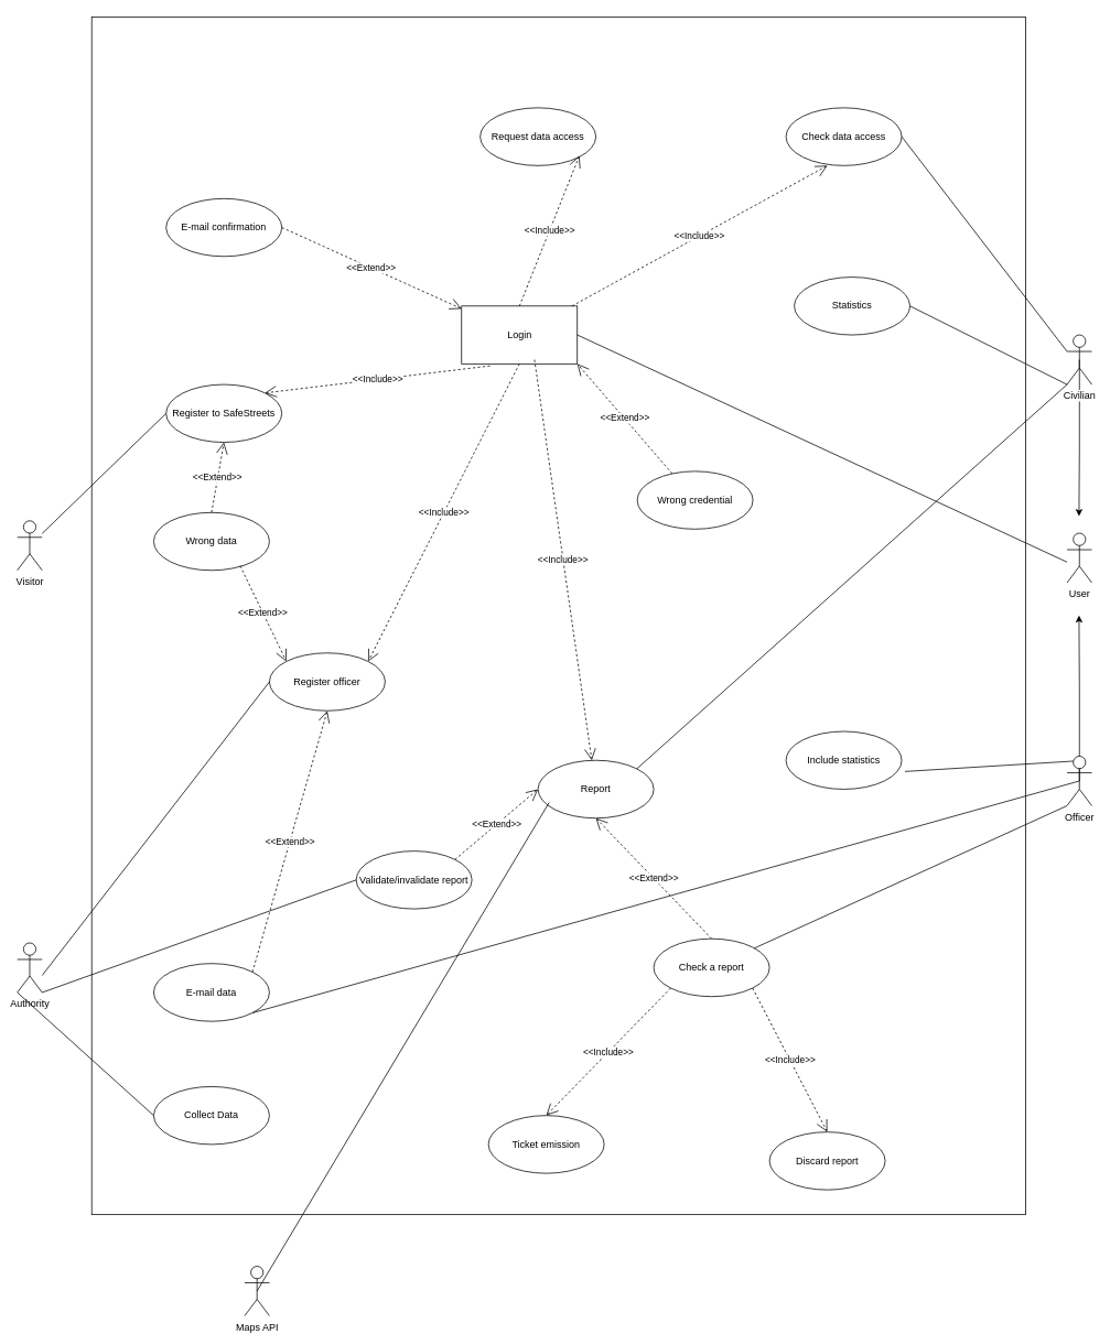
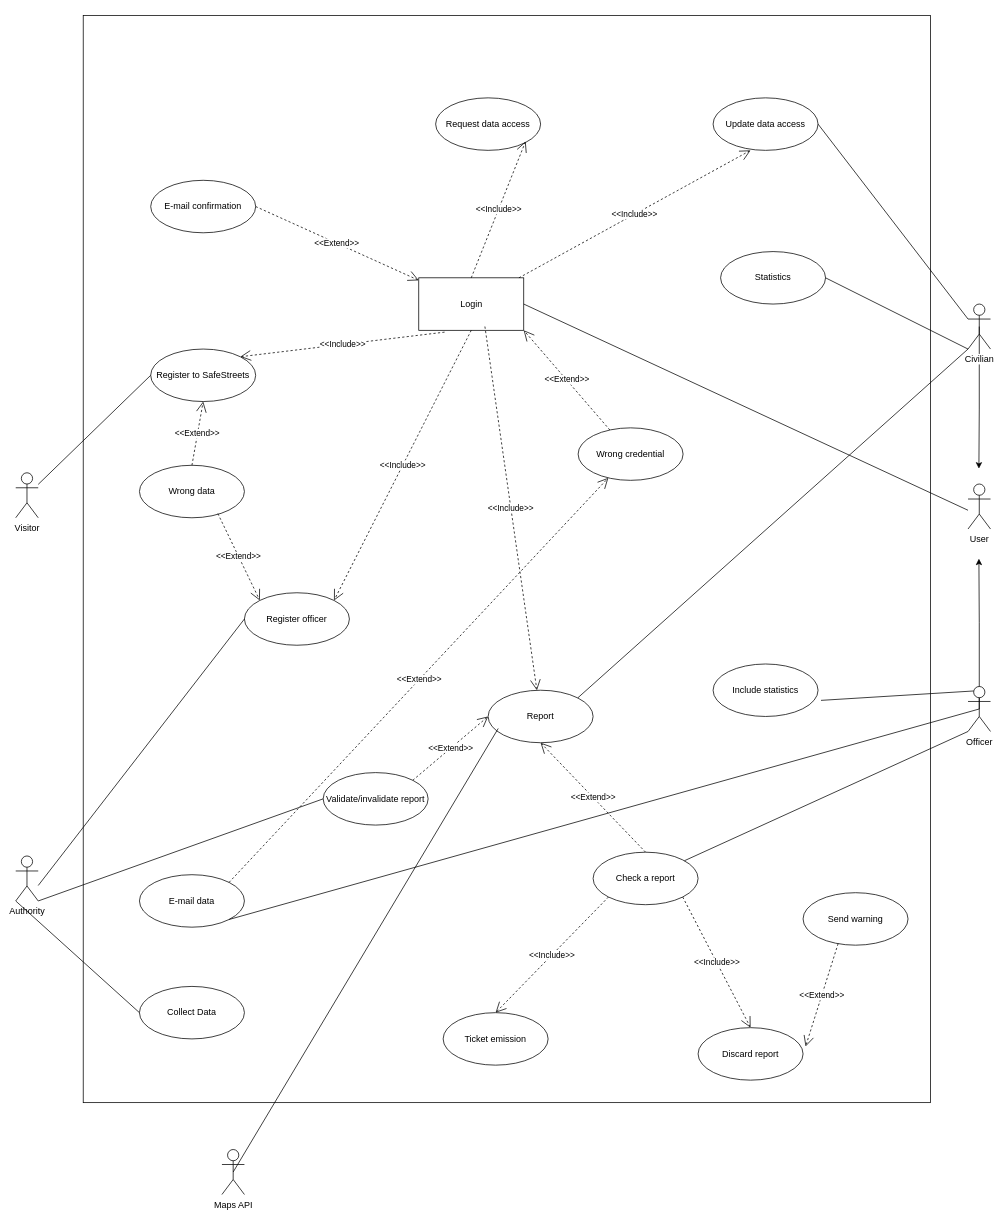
  <mxCell id="0" />
  <mxCell id="1" parent="0" />
  <mxCell id="2" value="" style="rounded=0;whiteSpace=wrap;html=1;" parent="1" vertex="1"><mxGeometry x="110" y="20" width="1130" height="1450" as="geometry" /></mxCell>
  <mxCell id="3" value="Visitor" style="shape=umlActor;verticalLabelPosition=bottom;labelBackgroundColor=#ffffff;verticalAlign=top;html=1;" parent="1" vertex="1"><mxGeometry x="20" y="630" width="30" height="60" as="geometry" /></mxCell>
  <mxCell id="4" value="Register to SafeStreets" style="ellipse;whiteSpace=wrap;html=1;" parent="1" vertex="1"><mxGeometry x="200" y="465" width="140" height="70" as="geometry" /></mxCell>
  <mxCell id="5" value="Authority&lt;br&gt;" style="shape=umlActor;verticalLabelPosition=bottom;labelBackgroundColor=#ffffff;verticalAlign=top;html=1;" parent="1" vertex="1"><mxGeometry x="20" y="1141.042" width="30" height="60" as="geometry" /></mxCell>
  <mxCell id="6" value="Register officer" style="ellipse;whiteSpace=wrap;html=1;" parent="1" vertex="1"><mxGeometry x="325" y="790" width="140" height="70" as="geometry" /></mxCell>
  <mxCell id="7" value="Login" style="whiteSpace=wrap;html=1;rounded=0;" parent="1" vertex="1"><mxGeometry x="557.5" y="370" width="140" height="70" as="geometry" /></mxCell>
  <mxCell id="8" value="&amp;lt;&amp;lt;Extend&amp;gt;&amp;gt;" style="endArrow=open;endSize=12;dashed=1;html=1;entryX=1;entryY=1;entryDx=0;entryDy=0;" parent="1" source="11" target="7" edge="1"><mxGeometry width="160" relative="1" as="geometry"><mxPoint x="928.5" y="525.237" as="sourcePoint" /><mxPoint x="831.85" y="587.019" as="targetPoint" /></mxGeometry></mxCell>
  <mxCell id="9" value="&amp;lt;&amp;lt;Include&amp;gt;&amp;gt;&lt;br&gt;" style="endArrow=open;endSize=12;dashed=1;html=1;entryX=1;entryY=0;entryDx=0;entryDy=0;exitX=0.246;exitY=1.035;exitDx=0;exitDy=0;exitPerimeter=0;" parent="1" source="7" target="4" edge="1"><mxGeometry width="160" relative="1" as="geometry"><mxPoint x="660" y="340" as="sourcePoint" /><mxPoint x="667.36" y="650.183" as="targetPoint" /></mxGeometry></mxCell>
  <mxCell id="10" value="&amp;lt;&amp;lt;Include&amp;gt;&amp;gt;&lt;br&gt;" style="endArrow=open;endSize=12;dashed=1;html=1;entryX=1;entryY=0;entryDx=0;entryDy=0;exitX=0.5;exitY=1;exitDx=0;exitDy=0;" parent="1" source="7" target="6" edge="1"><mxGeometry width="160" relative="1" as="geometry"><mxPoint x="740" y="450" as="sourcePoint" /><mxPoint x="747.36" y="760.183" as="targetPoint" /></mxGeometry></mxCell>
  <mxCell id="11" value="Wrong credential" style="ellipse;whiteSpace=wrap;html=1;" parent="1" vertex="1"><mxGeometry x="770" y="570.094" width="140" height="70" as="geometry" /></mxCell>
  <mxCell id="12" value="E-mail confirmation" style="ellipse;whiteSpace=wrap;html=1;" parent="1" vertex="1"><mxGeometry x="200" y="239.947" width="140" height="70" as="geometry" /></mxCell>
  <mxCell id="13" value="&amp;lt;&amp;lt;Extend&amp;gt;&amp;gt;" style="endArrow=open;endSize=12;dashed=1;html=1;exitX=1;exitY=0.5;exitDx=0;exitDy=0;" parent="1" source="12" target="7" edge="1"><mxGeometry width="160" relative="1" as="geometry"><mxPoint x="539.997" y="329.249" as="sourcePoint" /><mxPoint x="679" y="414.737" as="targetPoint" /></mxGeometry></mxCell>
  <mxCell id="14" value="" style="endArrow=none;html=1;entryX=0;entryY=0.5;entryDx=0;entryDy=0;" parent="1" source="3" target="4" edge="1"><mxGeometry width="50" height="50" relative="1" as="geometry"><mxPoint x="100" y="700" as="sourcePoint" /><mxPoint x="150" y="650" as="targetPoint" /></mxGeometry></mxCell>
  <mxCell id="15" value="" style="endArrow=none;html=1;entryX=0;entryY=0.5;entryDx=0;entryDy=0;" parent="1" target="6" edge="1"><mxGeometry width="50" height="50" relative="1" as="geometry"><mxPoint x="50" y="1180.416" as="sourcePoint" /><mxPoint x="450" y="1151.5" as="targetPoint" /></mxGeometry></mxCell>
  <mxCell id="16" value="User&lt;br&gt;" style="shape=umlActor;verticalLabelPosition=bottom;labelBackgroundColor=#ffffff;verticalAlign=top;html=1;" parent="1" vertex="1"><mxGeometry x="1290" y="645" width="30" height="60" as="geometry" /></mxCell>
  <mxCell id="17" style="edgeStyle=orthogonalEdgeStyle;rounded=0;orthogonalLoop=1;jettySize=auto;html=1;exitX=0.5;exitY=0.5;exitDx=0;exitDy=0;exitPerimeter=0;" parent="1" source="18" edge="1"><mxGeometry relative="1" as="geometry"><mxPoint x="1304.5" y="744.5" as="targetPoint" /><Array as="points"><mxPoint x="1305" y="830" /><mxPoint x="1304" y="830" /></Array></mxGeometry></mxCell>
  <mxCell id="18" value="Officer" style="shape=umlActor;verticalLabelPosition=bottom;labelBackgroundColor=#ffffff;verticalAlign=top;html=1;" parent="1" vertex="1"><mxGeometry x="1290" y="915" width="30" height="60" as="geometry" /></mxCell>
  <mxCell id="19" style="edgeStyle=orthogonalEdgeStyle;rounded=0;orthogonalLoop=1;jettySize=auto;html=1;exitX=0.5;exitY=0.5;exitDx=0;exitDy=0;exitPerimeter=0;" parent="1" source="20" edge="1"><mxGeometry relative="1" as="geometry"><mxPoint x="1304.5" y="624.5" as="targetPoint" /><Array as="points"><mxPoint x="1305" y="545" /><mxPoint x="1304" y="545" /></Array></mxGeometry></mxCell>
  <mxCell id="20" value="Civilian" style="shape=umlActor;verticalLabelPosition=bottom;labelBackgroundColor=#ffffff;verticalAlign=top;html=1;" parent="1" vertex="1"><mxGeometry x="1290" y="405" width="30" height="60" as="geometry" /></mxCell>
  <mxCell id="21" value="" style="endArrow=none;html=1;exitX=1;exitY=0.5;exitDx=0;exitDy=0;" parent="1" source="7" edge="1"><mxGeometry width="50" height="50" relative="1" as="geometry"><mxPoint x="1160" y="740" as="sourcePoint" /><mxPoint x="1290" y="680" as="targetPoint" /></mxGeometry></mxCell>
  <mxCell id="22" value="Report" style="ellipse;whiteSpace=wrap;html=1;" parent="1" vertex="1"><mxGeometry x="650" y="920" width="140" height="70" as="geometry" /></mxCell>
  <mxCell id="23" value="Check a report" style="ellipse;whiteSpace=wrap;html=1;" parent="1" vertex="1"><mxGeometry x="790" y="1136" width="140" height="70" as="geometry" /></mxCell>
  <mxCell id="24" value="Ticket emission" style="ellipse;whiteSpace=wrap;html=1;" parent="1" vertex="1"><mxGeometry x="590" y="1350" width="140" height="70" as="geometry" /></mxCell>
  <mxCell id="25" value="&amp;lt;&amp;lt;Include&amp;gt;&amp;gt;&lt;br&gt;" style="endArrow=open;endSize=12;dashed=1;html=1;exitX=0.63;exitY=0.928;exitDx=0;exitDy=0;exitPerimeter=0;" parent="1" source="7" target="22" edge="1"><mxGeometry width="160" relative="1" as="geometry"><mxPoint x="860" y="425" as="sourcePoint" /><mxPoint x="590.005" y="1186.508" as="targetPoint" /></mxGeometry></mxCell>
  <mxCell id="26" value="&amp;lt;&amp;lt;Extend&amp;gt;&amp;gt;" style="endArrow=open;endSize=12;dashed=1;html=1;exitX=0.5;exitY=0;exitDx=0;exitDy=0;entryX=0.5;entryY=1;entryDx=0;entryDy=0;" parent="1" source="23" target="22" edge="1"><mxGeometry width="160" relative="1" as="geometry"><mxPoint x="880" y="1236.09" as="sourcePoint" /><mxPoint x="1101.878" y="1209.197" as="targetPoint" /></mxGeometry></mxCell>
  <mxCell id="27" value="Discard report" style="ellipse;whiteSpace=wrap;html=1;" parent="1" vertex="1"><mxGeometry x="930" y="1370" width="140" height="70" as="geometry" /></mxCell>
  <mxCell id="28" value="Request data access" style="ellipse;whiteSpace=wrap;html=1;" parent="1" vertex="1"><mxGeometry x="580" y="130" width="140" height="70" as="geometry" /></mxCell>
  <mxCell id="29" value="&amp;lt;&amp;lt;Include&amp;gt;&amp;gt;&lt;br&gt;" style="endArrow=open;endSize=12;dashed=1;html=1;entryX=1;entryY=0;entryDx=0;entryDy=0;exitX=0.5;exitY=0;exitDx=0;exitDy=0;" parent="1" source="7" edge="1"><mxGeometry width="160" relative="1" as="geometry"><mxPoint x="944.44" y="-0.05" as="sourcePoint" /><mxPoint x="700.005" y="188.008" as="targetPoint" /></mxGeometry></mxCell>
- <mxCell id="30" value="Check data access" style="ellipse;whiteSpace=wrap;html=1;" parent="1" vertex="1"><mxGeometry x="950" y="130" width="140" height="70" as="geometry" /></mxCell>
+ <mxCell id="30" value="Update data access" style="ellipse;whiteSpace=wrap;html=1;" parent="1" vertex="1"><mxGeometry x="950" y="130" width="140" height="70" as="geometry" /></mxCell>
  <mxCell id="31" value="&amp;lt;&amp;lt;Include&amp;gt;&amp;gt;&lt;br&gt;" style="endArrow=open;endSize=12;dashed=1;html=1;entryX=1;entryY=0;entryDx=0;entryDy=0;" parent="1" source="7" edge="1"><mxGeometry width="160" relative="1" as="geometry"><mxPoint x="1150" y="357" as="sourcePoint" /><mxPoint x="1000.005" y="200.008" as="targetPoint" /></mxGeometry></mxCell>
  <mxCell id="32" value="" style="endArrow=none;html=1;entryX=0;entryY=1;entryDx=0;entryDy=0;entryPerimeter=0;" parent="1" source="23" target="18" edge="1"><mxGeometry width="50" height="50" relative="1" as="geometry"><mxPoint x="1140" y="1140" as="sourcePoint" /><mxPoint x="1190" y="1090" as="targetPoint" /></mxGeometry></mxCell>
+ <mxCell id="33" value="Send warning" style="ellipse;whiteSpace=wrap;html=1;" parent="1" vertex="1"><mxGeometry x="1070" y="1190" width="140" height="70" as="geometry" /></mxCell>
+ <mxCell id="34" value="&amp;lt;&amp;lt;Extend&amp;gt;&amp;gt;" style="endArrow=open;endSize=12;dashed=1;html=1;exitX=0.334;exitY=0.97;exitDx=0;exitDy=0;entryX=1.024;entryY=0.359;entryDx=0;entryDy=0;entryPerimeter=0;exitPerimeter=0;" parent="1" source="33" target="27" edge="1"><mxGeometry width="160" relative="1" as="geometry"><mxPoint x="1132" y="1341.09" as="sourcePoint" /><mxPoint x="1047.7" y="1196.11" as="targetPoint" /></mxGeometry></mxCell>
  <mxCell id="35" value="Statistics" style="ellipse;whiteSpace=wrap;html=1;" parent="1" vertex="1"><mxGeometry x="960" y="335" width="140" height="70" as="geometry" /></mxCell>
  <mxCell id="36" value="Include statistics" style="ellipse;whiteSpace=wrap;html=1;" parent="1" vertex="1"><mxGeometry x="950" y="885" width="140" height="70" as="geometry" /></mxCell>
  <mxCell id="37" value="" style="endArrow=none;html=1;exitX=1;exitY=0.5;exitDx=0;exitDy=0;entryX=0;entryY=1;entryDx=0;entryDy=0;entryPerimeter=0;" parent="1" source="35" target="20" edge="1"><mxGeometry width="50" height="50" relative="1" as="geometry"><mxPoint x="1150" y="770" as="sourcePoint" /><mxPoint x="1200" y="720" as="targetPoint" /></mxGeometry></mxCell>
  <mxCell id="38" value="" style="endArrow=none;html=1;entryX=0.25;entryY=0.1;entryDx=0;entryDy=0;entryPerimeter=0;exitX=1.028;exitY=0.693;exitDx=0;exitDy=0;exitPerimeter=0;" parent="1" source="36" target="18" edge="1"><mxGeometry width="50" height="50" relative="1" as="geometry"><mxPoint x="1140" y="950" as="sourcePoint" /><mxPoint x="1190" y="900" as="targetPoint" /></mxGeometry></mxCell>
  <mxCell id="39" value="Maps API" style="shape=umlActor;verticalLabelPosition=bottom;labelBackgroundColor=#ffffff;verticalAlign=top;html=1;" parent="1" vertex="1"><mxGeometry x="295" y="1532.5" width="30" height="60" as="geometry" /></mxCell>
  <mxCell id="40" value="" style="endArrow=none;html=1;exitX=0.5;exitY=0.5;exitDx=0;exitDy=0;exitPerimeter=0;entryX=0.096;entryY=0.729;entryDx=0;entryDy=0;entryPerimeter=0;" parent="1" source="39" target="22" edge="1"><mxGeometry width="50" height="50" relative="1" as="geometry"><mxPoint x="450" y="1560" as="sourcePoint" /><mxPoint x="500" y="1510" as="targetPoint" /></mxGeometry></mxCell>
  <mxCell id="41" value="E-mail data" style="ellipse;whiteSpace=wrap;html=1;" parent="1" vertex="1"><mxGeometry x="185" y="1166" width="140" height="70" as="geometry" /></mxCell>
- <mxCell id="42" value="&amp;lt;&amp;lt;Extend&amp;gt;&amp;gt;" style="endArrow=open;endSize=12;dashed=1;html=1;exitX=1;exitY=0;exitDx=0;exitDy=0;entryX=0.5;entryY=1;entryDx=0;entryDy=0;" parent="1" source="41" target="6" edge="1"><mxGeometry width="160" relative="1" as="geometry"><mxPoint x="465" y="1171" as="sourcePoint" /><mxPoint x="325" y="1025" as="targetPoint" /></mxGeometry></mxCell>
+ <mxCell id="42" value="&amp;lt;&amp;lt;Extend&amp;gt;&amp;gt;" style="endArrow=open;endSize=12;dashed=1;html=1;exitX=1;exitY=0;exitDx=0;exitDy=0;" parent="1" source="41" target="11" edge="1"><mxGeometry width="160" relative="1" as="geometry"><mxPoint x="465" y="1171" as="sourcePoint" /><mxPoint x="325" y="1025" as="targetPoint" /></mxGeometry></mxCell>
  <mxCell id="43" value="" style="endArrow=none;html=1;entryX=0.5;entryY=0.5;entryDx=0;entryDy=0;entryPerimeter=0;exitX=1;exitY=1;exitDx=0;exitDy=0;" parent="1" source="41" target="18" edge="1"><mxGeometry width="50" height="50" relative="1" as="geometry"><mxPoint x="719.66" y="1148.583" as="sourcePoint" /><mxPoint x="1100.5" y="955.118" as="targetPoint" /></mxGeometry></mxCell>
  <mxCell id="44" value="Wrong data" style="ellipse;whiteSpace=wrap;html=1;" parent="1" vertex="1"><mxGeometry x="185" y="620" width="140" height="70" as="geometry" /></mxCell>
  <mxCell id="45" value="&amp;lt;&amp;lt;Extend&amp;gt;&amp;gt;" style="endArrow=open;endSize=12;dashed=1;html=1;exitX=0.5;exitY=0;exitDx=0;exitDy=0;entryX=0.5;entryY=1;entryDx=0;entryDy=0;" parent="1" source="44" target="4" edge="1"><mxGeometry width="160" relative="1" as="geometry"><mxPoint x="389.919" y="896.464" as="sourcePoint" /><mxPoint x="410" y="760" as="targetPoint" /></mxGeometry></mxCell>
  <mxCell id="46" value="&amp;lt;&amp;lt;Extend&amp;gt;&amp;gt;" style="endArrow=open;endSize=12;dashed=1;html=1;exitX=0.747;exitY=0.921;exitDx=0;exitDy=0;entryX=0;entryY=0;entryDx=0;entryDy=0;exitPerimeter=0;" parent="1" source="44" target="6" edge="1"><mxGeometry width="160" relative="1" as="geometry"><mxPoint x="199.919" y="1043.464" as="sourcePoint" /><mxPoint x="220" y="907" as="targetPoint" /></mxGeometry></mxCell>
  <mxCell id="47" value="&amp;lt;&amp;lt;Include&amp;gt;&amp;gt;&lt;br&gt;" style="endArrow=open;endSize=12;dashed=1;html=1;exitX=1;exitY=1;exitDx=0;exitDy=0;entryX=0.5;entryY=0;entryDx=0;entryDy=0;" parent="1" source="23" target="27" edge="1"><mxGeometry width="160" relative="1" as="geometry"><mxPoint x="1133.7" y="729.96" as="sourcePoint" /><mxPoint x="1210.101" y="1220.104" as="targetPoint" /></mxGeometry></mxCell>
  <mxCell id="48" value="&amp;lt;&amp;lt;Include&amp;gt;&amp;gt;&lt;br&gt;" style="endArrow=open;endSize=12;dashed=1;html=1;exitX=0;exitY=1;exitDx=0;exitDy=0;entryX=0.5;entryY=0;entryDx=0;entryDy=0;" parent="1" source="23" target="24" edge="1"><mxGeometry width="160" relative="1" as="geometry"><mxPoint x="675.2" y="789.96" as="sourcePoint" /><mxPoint x="751.601" y="1280.104" as="targetPoint" /></mxGeometry></mxCell>
  <mxCell id="49" value="Validate/invalidate report" style="ellipse;whiteSpace=wrap;html=1;" parent="1" vertex="1"><mxGeometry x="430" y="1029.853" width="140" height="70" as="geometry" /></mxCell>
  <mxCell id="50" value="&amp;lt;&amp;lt;Extend&amp;gt;&amp;gt;" style="endArrow=open;endSize=12;dashed=1;html=1;exitX=1;exitY=0;exitDx=0;exitDy=0;entryX=0;entryY=0.5;entryDx=0;entryDy=0;" parent="1" source="49" target="22" edge="1"><mxGeometry width="160" relative="1" as="geometry"><mxPoint x="299.58" y="919.47" as="sourcePoint" /><mxPoint x="447.581" y="895.464" as="targetPoint" /></mxGeometry></mxCell>
  <mxCell id="51" value="" style="endArrow=none;html=1;entryX=0;entryY=0.5;entryDx=0;entryDy=0;exitX=1;exitY=1;exitDx=0;exitDy=0;exitPerimeter=0;" parent="1" source="5" target="49" edge="1"><mxGeometry width="50" height="50" relative="1" as="geometry"><mxPoint x="60" y="1190.416" as="sourcePoint" /><mxPoint x="427.5" y="920" as="targetPoint" /></mxGeometry></mxCell>
  <mxCell id="52" value="Collect Data" style="ellipse;whiteSpace=wrap;html=1;" parent="1" vertex="1"><mxGeometry x="185" y="1315" width="140" height="70" as="geometry" /></mxCell>
  <mxCell id="53" value="" style="endArrow=none;html=1;entryX=0;entryY=0.5;entryDx=0;entryDy=0;exitX=0;exitY=1;exitDx=0;exitDy=0;exitPerimeter=0;" parent="1" source="5" target="52" edge="1"><mxGeometry width="50" height="50" relative="1" as="geometry"><mxPoint x="60" y="1211.042" as="sourcePoint" /><mxPoint x="440" y="1074.853" as="targetPoint" /></mxGeometry></mxCell>
  <mxCell id="54" value="" style="endArrow=none;html=1;exitX=1;exitY=0.5;exitDx=0;exitDy=0;entryX=0;entryY=0.333;entryDx=0;entryDy=0;entryPerimeter=0;" edge="1" parent="1" source="30" target="20"><mxGeometry width="50" height="50" relative="1" as="geometry"><mxPoint x="1060" y="200" as="sourcePoint" /><mxPoint x="1660" y="480" as="targetPoint" /></mxGeometry></mxCell>
  <mxCell id="55" value="" style="endArrow=none;html=1;exitX=1;exitY=0;exitDx=0;exitDy=0;entryX=0;entryY=1;entryDx=0;entryDy=0;entryPerimeter=0;" edge="1" parent="1" source="22" target="20"><mxGeometry width="50" height="50" relative="1" as="geometry"><mxPoint x="1090" y="435" as="sourcePoint" /><mxPoint x="1280" y="530" as="targetPoint" /></mxGeometry></mxCell>
